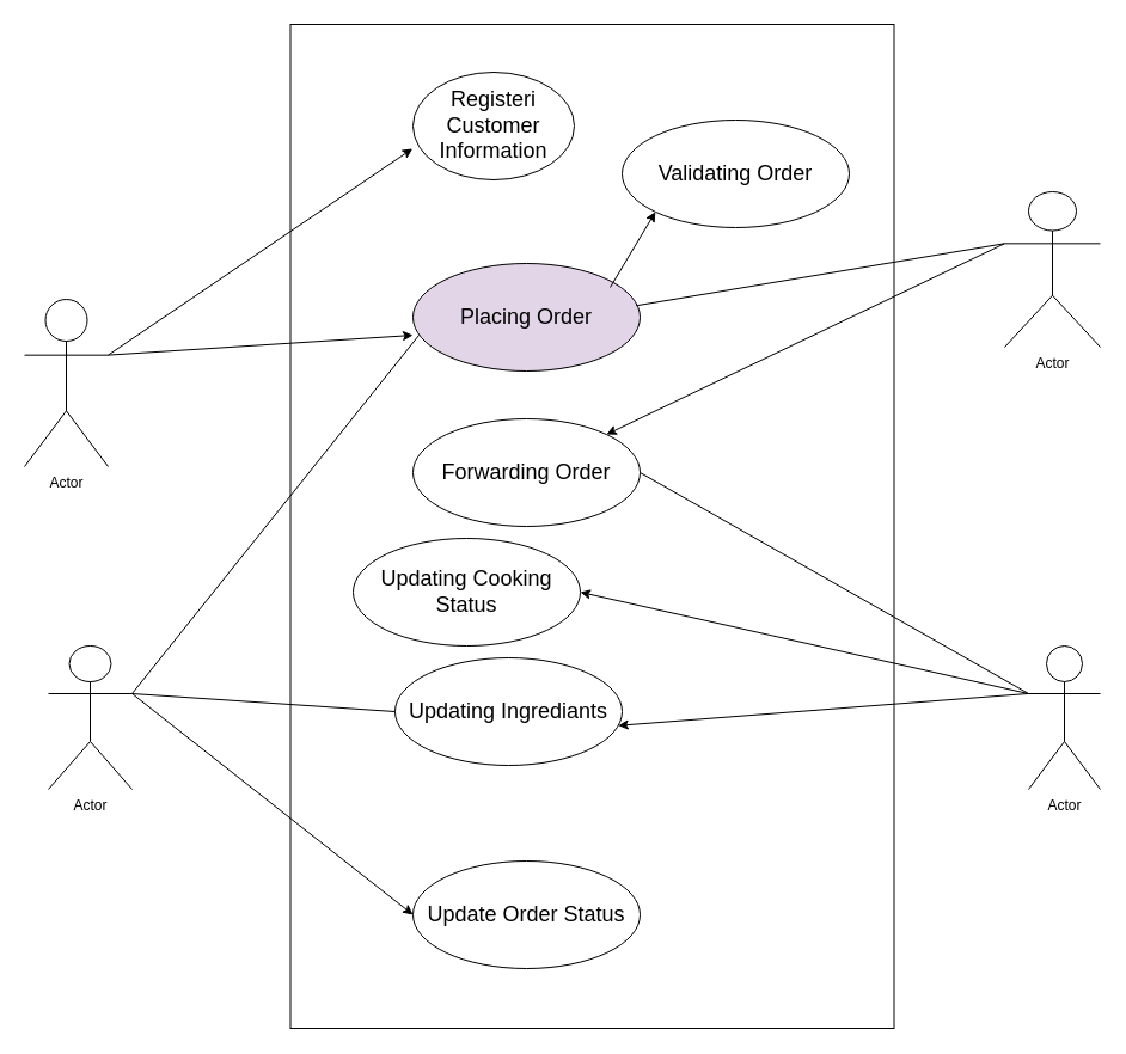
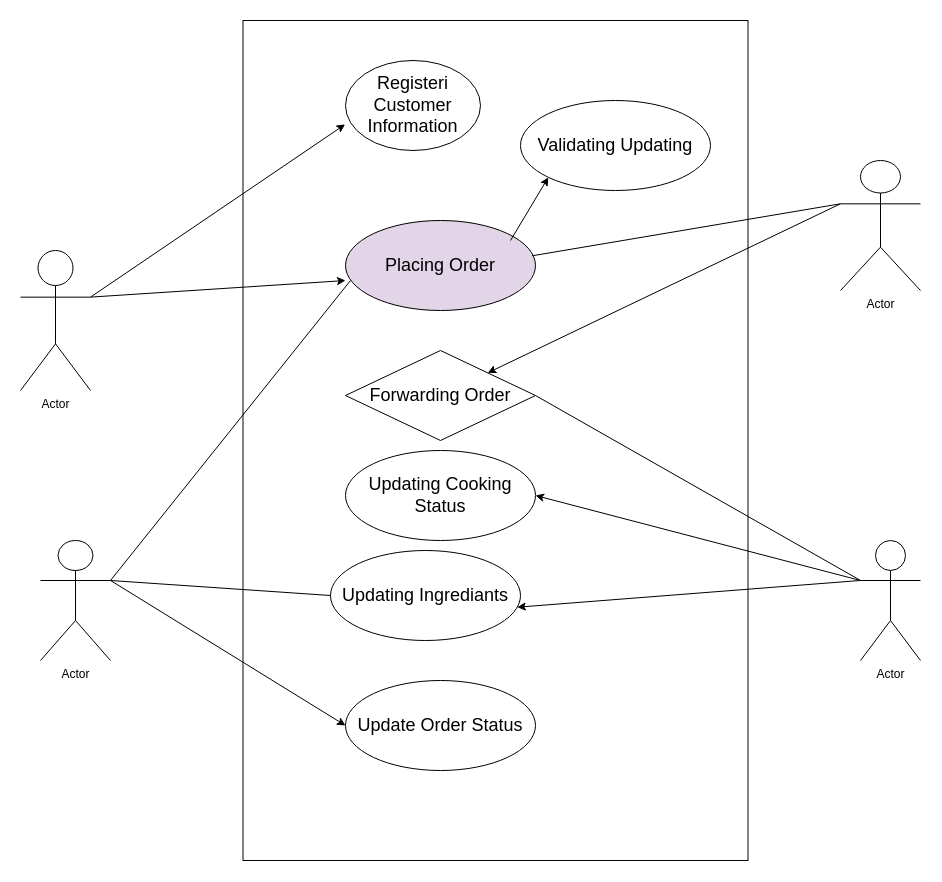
  <mxCell id="0" />
  <mxCell id="1" parent="0" />
  <mxCell id="2" value="" style="rounded=0;whiteSpace=wrap;html=1;strokeColor=#050505;" vertex="1" parent="1"><mxGeometry x="242.5" y="20" width="505" height="840" as="geometry" /></mxCell>
  <mxCell id="3" value="Actor" style="shape=umlActor;verticalLabelPosition=bottom;verticalAlign=top;html=1;outlineConnect=0;" vertex="1" parent="1"><mxGeometry x="20" y="250" width="70" height="140" as="geometry" /></mxCell>
  <mxCell id="4" value="Actor" style="shape=umlActor;verticalLabelPosition=bottom;verticalAlign=top;html=1;outlineConnect=0;" vertex="1" parent="1"><mxGeometry x="860" y="540" width="60" height="120" as="geometry" /></mxCell>
- <mxCell id="5" value="&lt;font style=&quot;font-size: 18px;&quot;&gt;Updating Cooking Status&lt;/font&gt;" style="ellipse;whiteSpace=wrap;html=1;" vertex="1" parent="1"><mxGeometry x="295" y="450" width="190" height="90" as="geometry" /></mxCell>
+ <mxCell id="5" value="&lt;font style=&quot;font-size: 18px;&quot;&gt;Updating Cooking Status&lt;/font&gt;" style="ellipse;whiteSpace=wrap;html=1;" vertex="1" parent="1"><mxGeometry x="345" y="450" width="190" height="90" as="geometry" /></mxCell>
  <mxCell id="6" value="&lt;font style=&quot;font-size: 18px;&quot;&gt;Updating Ingrediants&lt;/font&gt;" style="ellipse;whiteSpace=wrap;html=1;" vertex="1" parent="1"><mxGeometry x="330" y="550" width="190" height="90" as="geometry" /></mxCell>
- <mxCell id="7" value="&lt;font style=&quot;font-size: 18px;&quot;&gt;Forwarding Order&lt;/font&gt;" style="ellipse;whiteSpace=wrap;html=1;strokeColor=#000000;" vertex="1" parent="1"><mxGeometry x="345" y="350" width="190" height="90" as="geometry" /></mxCell>
+ <mxCell id="7" value="&lt;font style=&quot;font-size: 18px;&quot;&gt;Forwarding Order&lt;/font&gt;" style="rhombus;whiteSpace=wrap;html=1;strokeColor=#000000;" vertex="1" parent="1"><mxGeometry x="345" y="350" width="190" height="90" as="geometry" /></mxCell>
  <mxCell id="8" value="&lt;font style=&quot;font-size: 18px;&quot;&gt;Placing Order&lt;/font&gt;" style="ellipse;whiteSpace=wrap;html=1;fillColor=#e1d5e7;" vertex="1" parent="1"><mxGeometry x="345" y="220" width="190" height="90" as="geometry" /></mxCell>
- <mxCell id="9" value="&lt;font style=&quot;font-size: 18px;&quot;&gt;Validating Order&lt;/font&gt;" style="ellipse;whiteSpace=wrap;html=1;" vertex="1" parent="1"><mxGeometry x="520" y="100" width="190" height="90" as="geometry" /></mxCell>
+ <mxCell id="9" value="&lt;font style=&quot;font-size: 18px;&quot;&gt;Validating Updating&lt;/font&gt;" style="ellipse;whiteSpace=wrap;html=1;" vertex="1" parent="1"><mxGeometry x="520" y="100" width="190" height="90" as="geometry" /></mxCell>
  <mxCell id="10" value="&lt;font style=&quot;font-size: 18px;&quot;&gt;Registeri Customer Information&lt;/font&gt;" style="ellipse;whiteSpace=wrap;html=1;" vertex="1" parent="1"><mxGeometry x="345" y="60" width="135" height="90" as="geometry" /></mxCell>
  <mxCell id="11" value="Actor" style="shape=umlActor;verticalLabelPosition=bottom;verticalAlign=top;html=1;outlineConnect=0;" vertex="1" parent="1"><mxGeometry x="40" y="540" width="70" height="120" as="geometry" /></mxCell>
  <mxCell id="12" value="Actor" style="shape=umlActor;verticalLabelPosition=bottom;verticalAlign=top;html=1;outlineConnect=0;" vertex="1" parent="1"><mxGeometry x="840" y="160" width="80" height="130" as="geometry" /></mxCell>
- <mxCell id="13" value="&lt;font style=&quot;font-size: 18px;&quot;&gt;Update Order Status&lt;/font&gt;" style="ellipse;whiteSpace=wrap;html=1;" vertex="1" parent="1"><mxGeometry x="345" y="720" width="190" height="90" as="geometry" /></mxCell>
+ <mxCell id="13" value="&lt;font style=&quot;font-size: 18px;&quot;&gt;Update Order Status&lt;/font&gt;" style="ellipse;whiteSpace=wrap;html=1;" vertex="1" parent="1"><mxGeometry x="345" y="680" width="190" height="90" as="geometry" /></mxCell>
  <mxCell id="14" style="edgeStyle=orthogonalEdgeStyle;rounded=0;orthogonalLoop=1;jettySize=auto;html=1;exitX=0.5;exitY=1;exitDx=0;exitDy=0;" edge="1" parent="1" source="13" target="13"><mxGeometry relative="1" as="geometry" /></mxCell>
  <mxCell id="15" value="" style="endArrow=classic;html=1;rounded=0;entryX=0;entryY=0.667;entryDx=0;entryDy=0;entryPerimeter=0;exitX=1;exitY=0.333;exitDx=0;exitDy=0;exitPerimeter=0;" edge="1" parent="1" source="3" target="8"><mxGeometry width="50" height="50" relative="1" as="geometry"><mxPoint x="192.5" y="410" as="sourcePoint" /><mxPoint x="242.5" y="360" as="targetPoint" /></mxGeometry></mxCell>
  <mxCell id="16" value="" style="endArrow=classic;html=1;rounded=0;exitX=1;exitY=0.333;exitDx=0;exitDy=0;exitPerimeter=0;entryX=-0.003;entryY=0.71;entryDx=0;entryDy=0;entryPerimeter=0;" edge="1" parent="1" source="3" target="10"><mxGeometry width="50" height="50" relative="1" as="geometry"><mxPoint x="410" y="490" as="sourcePoint" /><mxPoint x="460" y="440" as="targetPoint" /></mxGeometry></mxCell>
  <mxCell id="17" value="" style="endArrow=classic;html=1;rounded=0;entryX=0;entryY=0.5;entryDx=0;entryDy=0;exitX=1;exitY=0.333;exitDx=0;exitDy=0;exitPerimeter=0;" edge="1" parent="1" source="11" target="13"><mxGeometry width="50" height="50" relative="1" as="geometry"><mxPoint x="410" y="370" as="sourcePoint" /><mxPoint x="460" y="320" as="targetPoint" /></mxGeometry></mxCell>
  <mxCell id="18" value="" style="endArrow=classic;html=1;rounded=0;entryX=0;entryY=1;entryDx=0;entryDy=0;" edge="1" parent="1" target="9"><mxGeometry width="50" height="50" relative="1" as="geometry"><mxPoint x="510" y="240" as="sourcePoint" /><mxPoint x="460" y="320" as="targetPoint" /></mxGeometry></mxCell>
  <mxCell id="19" value="" style="endArrow=classic;html=1;rounded=0;exitX=0;exitY=0.333;exitDx=0;exitDy=0;exitPerimeter=0;" edge="1" parent="1" source="12" target="7"><mxGeometry width="50" height="50" relative="1" as="geometry"><mxPoint x="410" y="370" as="sourcePoint" /><mxPoint x="460" y="320" as="targetPoint" /></mxGeometry></mxCell>
  <mxCell id="20" value="" style="endArrow=classic;html=1;rounded=0;exitX=0;exitY=0.333;exitDx=0;exitDy=0;exitPerimeter=0;entryX=0.983;entryY=0.63;entryDx=0;entryDy=0;entryPerimeter=0;" edge="1" parent="1" source="4" target="6"><mxGeometry width="50" height="50" relative="1" as="geometry"><mxPoint x="410" y="370" as="sourcePoint" /><mxPoint x="460" y="320" as="targetPoint" /></mxGeometry></mxCell>
  <mxCell id="21" value="" style="endArrow=classic;html=1;rounded=0;entryX=1;entryY=0.5;entryDx=0;entryDy=0;" edge="1" parent="1" target="5"><mxGeometry width="50" height="50" relative="1" as="geometry"><mxPoint x="860" y="580" as="sourcePoint" /><mxPoint x="460" y="320" as="targetPoint" /></mxGeometry></mxCell>
  <mxCell id="22" value="" style="endArrow=none;html=1;rounded=0;exitX=1;exitY=0.333;exitDx=0;exitDy=0;exitPerimeter=0;" edge="1" parent="1" source="11"><mxGeometry width="50" height="50" relative="1" as="geometry"><mxPoint x="120" y="570" as="sourcePoint" /><mxPoint x="350" y="280" as="targetPoint" /></mxGeometry></mxCell>
  <mxCell id="23" value="" style="endArrow=none;html=1;rounded=0;entryX=0;entryY=0.5;entryDx=0;entryDy=0;" edge="1" parent="1" target="6"><mxGeometry width="50" height="50" relative="1" as="geometry"><mxPoint x="110" y="580" as="sourcePoint" /><mxPoint x="460" y="320" as="targetPoint" /></mxGeometry></mxCell>
  <mxCell id="24" value="" style="endArrow=none;html=1;rounded=0;exitX=0.983;exitY=0.392;exitDx=0;exitDy=0;exitPerimeter=0;entryX=0;entryY=0.333;entryDx=0;entryDy=0;entryPerimeter=0;" edge="1" parent="1" source="8" target="12"><mxGeometry width="50" height="50" relative="1" as="geometry"><mxPoint x="410" y="370" as="sourcePoint" /><mxPoint x="840" y="210" as="targetPoint" /></mxGeometry></mxCell>
  <mxCell id="25" value="" style="endArrow=none;html=1;rounded=0;exitX=0;exitY=0.333;exitDx=0;exitDy=0;exitPerimeter=0;entryX=1;entryY=0.5;entryDx=0;entryDy=0;" edge="1" parent="1" source="4" target="7"><mxGeometry width="50" height="50" relative="1" as="geometry"><mxPoint x="410" y="370" as="sourcePoint" /><mxPoint x="460" y="320" as="targetPoint" /></mxGeometry></mxCell>
